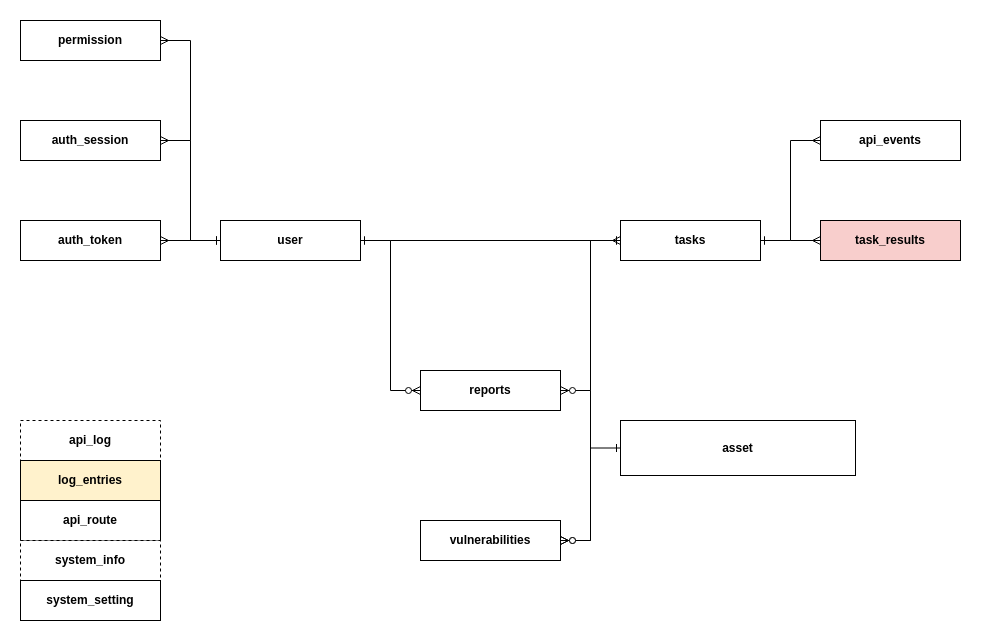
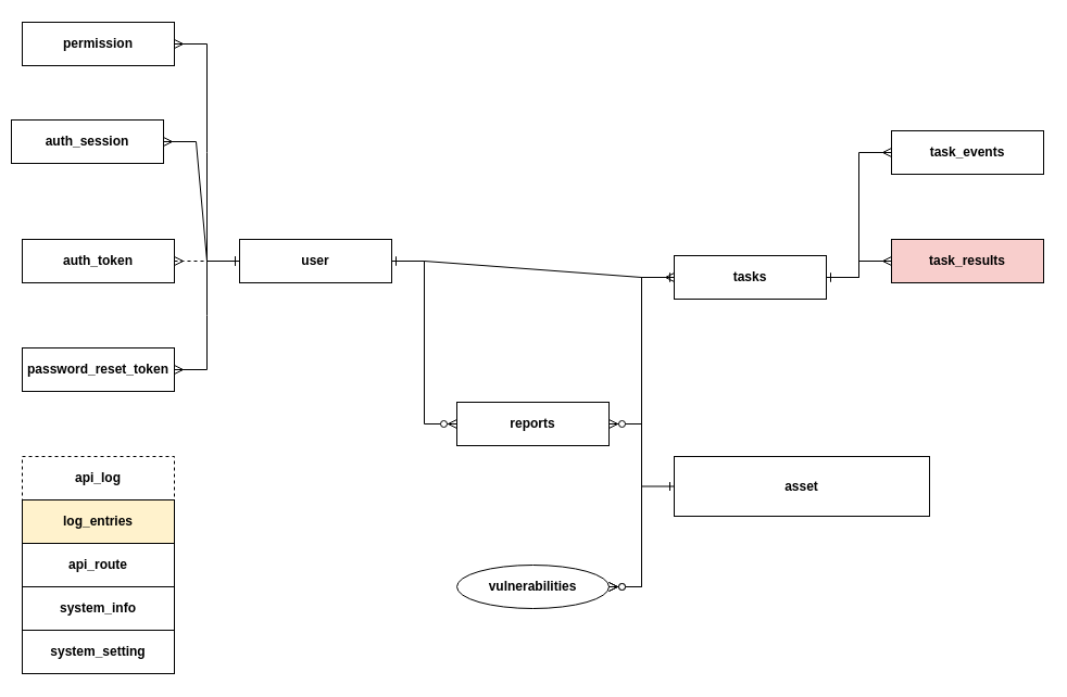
  <mxCell id="0" />
  <mxCell id="1" parent="0" />
  <mxCell id="2" value="user" style="rounded=0;whiteSpace=wrap;html=1;fontStyle=1;align=center;verticalAlign=middle;labelBackgroundColor=none;" parent="1" vertex="1"><mxGeometry x="220" y="220" width="140" height="40" as="geometry" /></mxCell>
- <mxCell id="3" value="tasks" style="rounded=0;whiteSpace=wrap;html=1;fontStyle=1;align=center;verticalAlign=middle;labelBackgroundColor=none;" parent="1" vertex="1"><mxGeometry x="620" y="220" width="140" height="40" as="geometry" /></mxCell>
+ <mxCell id="3" value="tasks" style="rounded=0;whiteSpace=wrap;html=1;fontStyle=1;align=center;verticalAlign=middle;labelBackgroundColor=none;" parent="1" vertex="1"><mxGeometry x="620" y="235" width="140" height="40" as="geometry" /></mxCell>
  <mxCell id="4" value="asset" style="rounded=0;whiteSpace=wrap;html=1;fontStyle=1;align=center;verticalAlign=middle;labelBackgroundColor=none;" parent="1" vertex="1"><mxGeometry x="620" y="420" width="235" height="55" as="geometry" /></mxCell>
  <mxCell id="5" value="reports" style="rounded=0;whiteSpace=wrap;html=1;fontStyle=1;align=center;verticalAlign=middle;labelBackgroundColor=none;" parent="1" vertex="1"><mxGeometry x="420" y="370" width="140" height="40" as="geometry" /></mxCell>
- <mxCell id="6" value="vulnerabilities" style="rounded=0;whiteSpace=wrap;html=1;fontStyle=1;align=center;verticalAlign=middle;labelBackgroundColor=none;" parent="1" vertex="1"><mxGeometry x="420" y="520" width="140" height="40" as="geometry" /></mxCell>
- <mxCell id="7" value="auth_session" style="rounded=0;whiteSpace=wrap;html=1;fontStyle=1;align=center;verticalAlign=middle;labelBackgroundColor=none;" parent="1" vertex="1"><mxGeometry x="20" y="120" width="140" height="40" as="geometry" /></mxCell>
+ <mxCell id="6" value="vulnerabilities" style="ellipse;whiteSpace=wrap;html=1;fontStyle=1;align=center;verticalAlign=middle;labelBackgroundColor=none;" parent="1" vertex="1"><mxGeometry x="420" y="520" width="140" height="40" as="geometry" /></mxCell>
+ <mxCell id="7" value="auth_session" style="rounded=0;whiteSpace=wrap;html=1;fontStyle=1;align=center;verticalAlign=middle;labelBackgroundColor=none;" parent="1" vertex="1"><mxGeometry x="10" y="110" width="140" height="40" as="geometry" /></mxCell>
  <mxCell id="8" value="auth_token" style="rounded=0;whiteSpace=wrap;html=1;fontStyle=1;align=center;verticalAlign=middle;labelBackgroundColor=none;" parent="1" vertex="1"><mxGeometry x="20" y="220" width="140" height="40" as="geometry" /></mxCell>
- <mxCell id="10" value="api_events" style="rounded=0;whiteSpace=wrap;html=1;fontStyle=1;align=center;verticalAlign=middle;labelBackgroundColor=none;" parent="1" vertex="1"><mxGeometry x="820" y="120" width="140" height="40" as="geometry" /></mxCell>
+ <mxCell id="9" value="password_reset_token" style="rounded=0;whiteSpace=wrap;html=1;fontStyle=1;align=center;verticalAlign=middle;labelBackgroundColor=none;" parent="1" vertex="1"><mxGeometry x="20" y="320" width="140" height="40" as="geometry" /></mxCell>
+ <mxCell id="10" value="task_events" style="rounded=0;whiteSpace=wrap;html=1;fontStyle=1;align=center;verticalAlign=middle;labelBackgroundColor=none;" parent="1" vertex="1"><mxGeometry x="820" y="120" width="140" height="40" as="geometry" /></mxCell>
  <mxCell id="11" value="task_results" style="rounded=0;whiteSpace=wrap;html=1;fontStyle=1;align=center;verticalAlign=middle;labelBackgroundColor=none;fillColor=#f8cecc;" parent="1" vertex="1"><mxGeometry x="820" y="220" width="140" height="40" as="geometry" /></mxCell>
  <mxCell id="12" value="api_log" style="rounded=0;whiteSpace=wrap;html=1;fontStyle=1;align=center;verticalAlign=middle;labelBackgroundColor=none;dashed=1;" parent="1" vertex="1"><mxGeometry x="20" y="420" width="140" height="40" as="geometry" /></mxCell>
  <mxCell id="13" value="api_route" style="rounded=0;whiteSpace=wrap;html=1;fontStyle=1;align=center;verticalAlign=middle;labelBackgroundColor=none;" parent="1" vertex="1"><mxGeometry x="20" y="500" width="140" height="40" as="geometry" /></mxCell>
  <mxCell id="14" value="log_entries" style="rounded=0;whiteSpace=wrap;html=1;fontStyle=1;align=center;verticalAlign=middle;labelBackgroundColor=none;fillColor=#fff2cc;" parent="1" vertex="1"><mxGeometry x="20" y="460" width="140" height="40" as="geometry" /></mxCell>
  <mxCell id="15" value="permission" style="rounded=0;whiteSpace=wrap;html=1;fontStyle=1;align=center;verticalAlign=middle;labelBackgroundColor=none;" parent="1" vertex="1"><mxGeometry x="20" y="20" width="140" height="40" as="geometry" /></mxCell>
- <mxCell id="16" value="system_info" style="rounded=0;whiteSpace=wrap;html=1;fontStyle=1;align=center;verticalAlign=middle;labelBackgroundColor=none;dashed=1;" parent="1" vertex="1"><mxGeometry x="20" y="540" width="140" height="40" as="geometry" /></mxCell>
+ <mxCell id="16" value="system_info" style="rounded=0;whiteSpace=wrap;html=1;fontStyle=1;align=center;verticalAlign=middle;labelBackgroundColor=none;" parent="1" vertex="1"><mxGeometry x="20" y="540" width="140" height="40" as="geometry" /></mxCell>
  <mxCell id="17" value="system_setting" style="rounded=0;whiteSpace=wrap;html=1;fontStyle=1;align=center;verticalAlign=middle;labelBackgroundColor=none;" parent="1" vertex="1"><mxGeometry x="20" y="580" width="140" height="40" as="geometry" /></mxCell>
  <mxCell id="18" style="edgeStyle=entityRelationEdgeStyle;html=1;rounded=0;startArrow=ERmany;endArrow=ERone;labelBackgroundColor=none;fontColor=default;" parent="1" source="7" target="2" edge="1"><mxGeometry relative="1" as="geometry" /></mxCell>
- <mxCell id="19" style="edgeStyle=entityRelationEdgeStyle;html=1;rounded=0;startArrow=ERmany;endArrow=ERone;labelBackgroundColor=none;fontColor=default;" parent="1" source="8" target="2" edge="1"><mxGeometry relative="1" as="geometry" /></mxCell>
+ <mxCell id="19" style="edgeStyle=entityRelationEdgeStyle;html=1;rounded=0;startArrow=ERmany;endArrow=ERone;labelBackgroundColor=none;fontColor=default;dashed=1;" parent="1" source="8" target="2" edge="1"><mxGeometry relative="1" as="geometry" /></mxCell>
+ <mxCell id="20" style="edgeStyle=entityRelationEdgeStyle;html=1;rounded=0;startArrow=ERmany;endArrow=ERone;labelBackgroundColor=none;fontColor=default;" parent="1" source="9" target="2" edge="1"><mxGeometry relative="1" as="geometry" /></mxCell>
  <mxCell id="21" style="edgeStyle=entityRelationEdgeStyle;html=1;rounded=0;startArrow=ERmany;endArrow=ERone;labelBackgroundColor=none;fontColor=default;" parent="1" source="3" target="2" edge="1"><mxGeometry relative="1" as="geometry" /></mxCell>
  <mxCell id="22" style="edgeStyle=entityRelationEdgeStyle;html=1;rounded=0;startArrow=ERzeroToMany;endArrow=ERone;labelBackgroundColor=none;fontColor=default;" parent="1" source="5" target="2" edge="1"><mxGeometry relative="1" as="geometry" /></mxCell>
  <mxCell id="23" style="edgeStyle=entityRelationEdgeStyle;html=1;rounded=0;startArrow=ERmany;endArrow=ERone;labelBackgroundColor=none;fontColor=default;" parent="1" source="10" target="3" edge="1"><mxGeometry relative="1" as="geometry" /></mxCell>
  <mxCell id="24" style="edgeStyle=entityRelationEdgeStyle;html=1;rounded=0;startArrow=ERmany;endArrow=ERone;labelBackgroundColor=none;fontColor=default;" parent="1" source="11" target="3" edge="1"><mxGeometry relative="1" as="geometry" /></mxCell>
  <mxCell id="25" style="edgeStyle=entityRelationEdgeStyle;html=1;rounded=0;startArrow=ERzeroToMany;endArrow=ERone;labelBackgroundColor=none;fontColor=default;" parent="1" source="5" target="3" edge="1"><mxGeometry relative="1" as="geometry" /></mxCell>
  <mxCell id="26" style="edgeStyle=entityRelationEdgeStyle;html=1;rounded=0;startArrow=ERzeroToMany;endArrow=ERone;labelBackgroundColor=none;fontColor=default;" parent="1" source="6" target="3" edge="1"><mxGeometry relative="1" as="geometry" /></mxCell>
  <mxCell id="27" style="edgeStyle=entityRelationEdgeStyle;html=1;rounded=0;startArrow=ERzeroToMany;endArrow=ERone;labelBackgroundColor=none;fontColor=default;" parent="1" source="6" target="4" edge="1"><mxGeometry relative="1" as="geometry" /></mxCell>
  <mxCell id="28" style="edgeStyle=entityRelationEdgeStyle;html=1;rounded=0;startArrow=ERmany;endArrow=ERone;exitX=1;exitY=0.5;exitDx=0;exitDy=0;labelBackgroundColor=none;fontColor=default;" parent="1" source="15" edge="1"><mxGeometry relative="1" as="geometry"><mxPoint x="180" y="70" as="sourcePoint" /><mxPoint x="220" y="240" as="targetPoint" /><Array as="points"><mxPoint x="190" y="140" /><mxPoint x="190" y="130" /><mxPoint x="190" y="140" /></Array></mxGeometry></mxCell>
